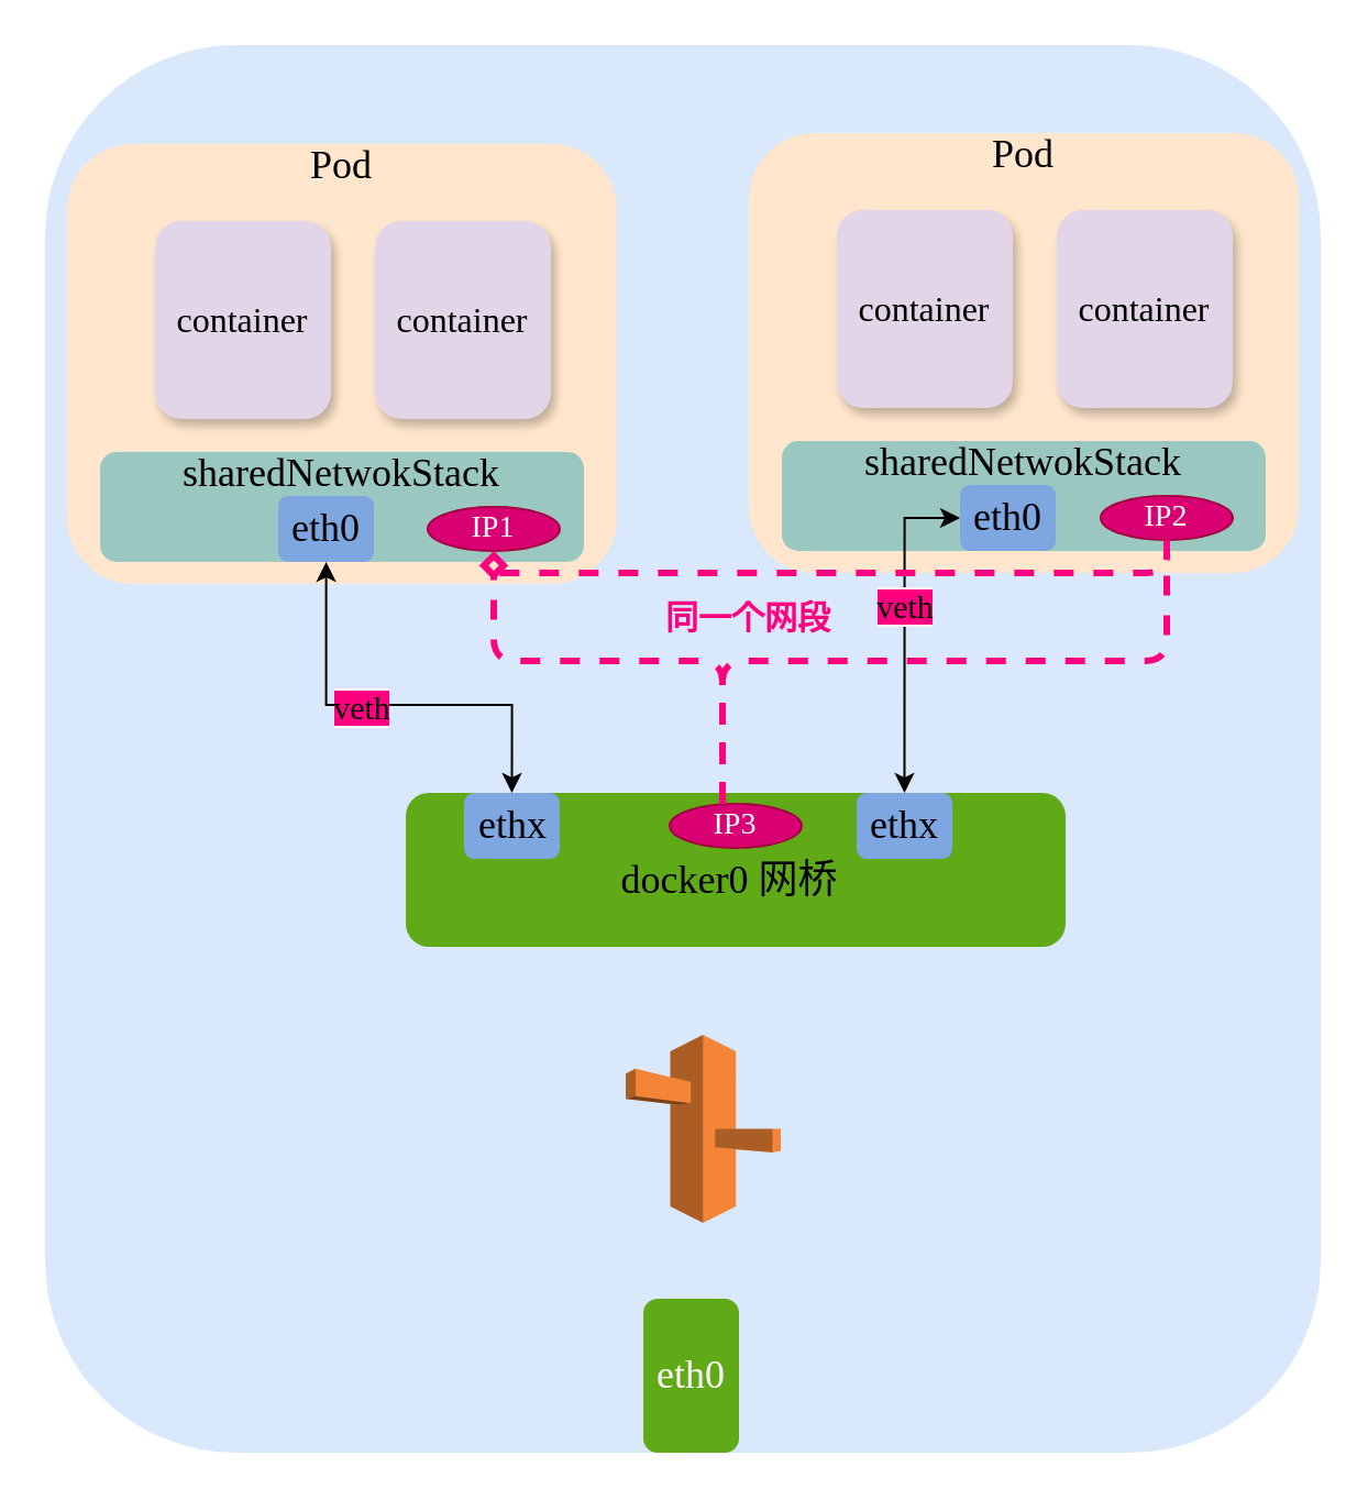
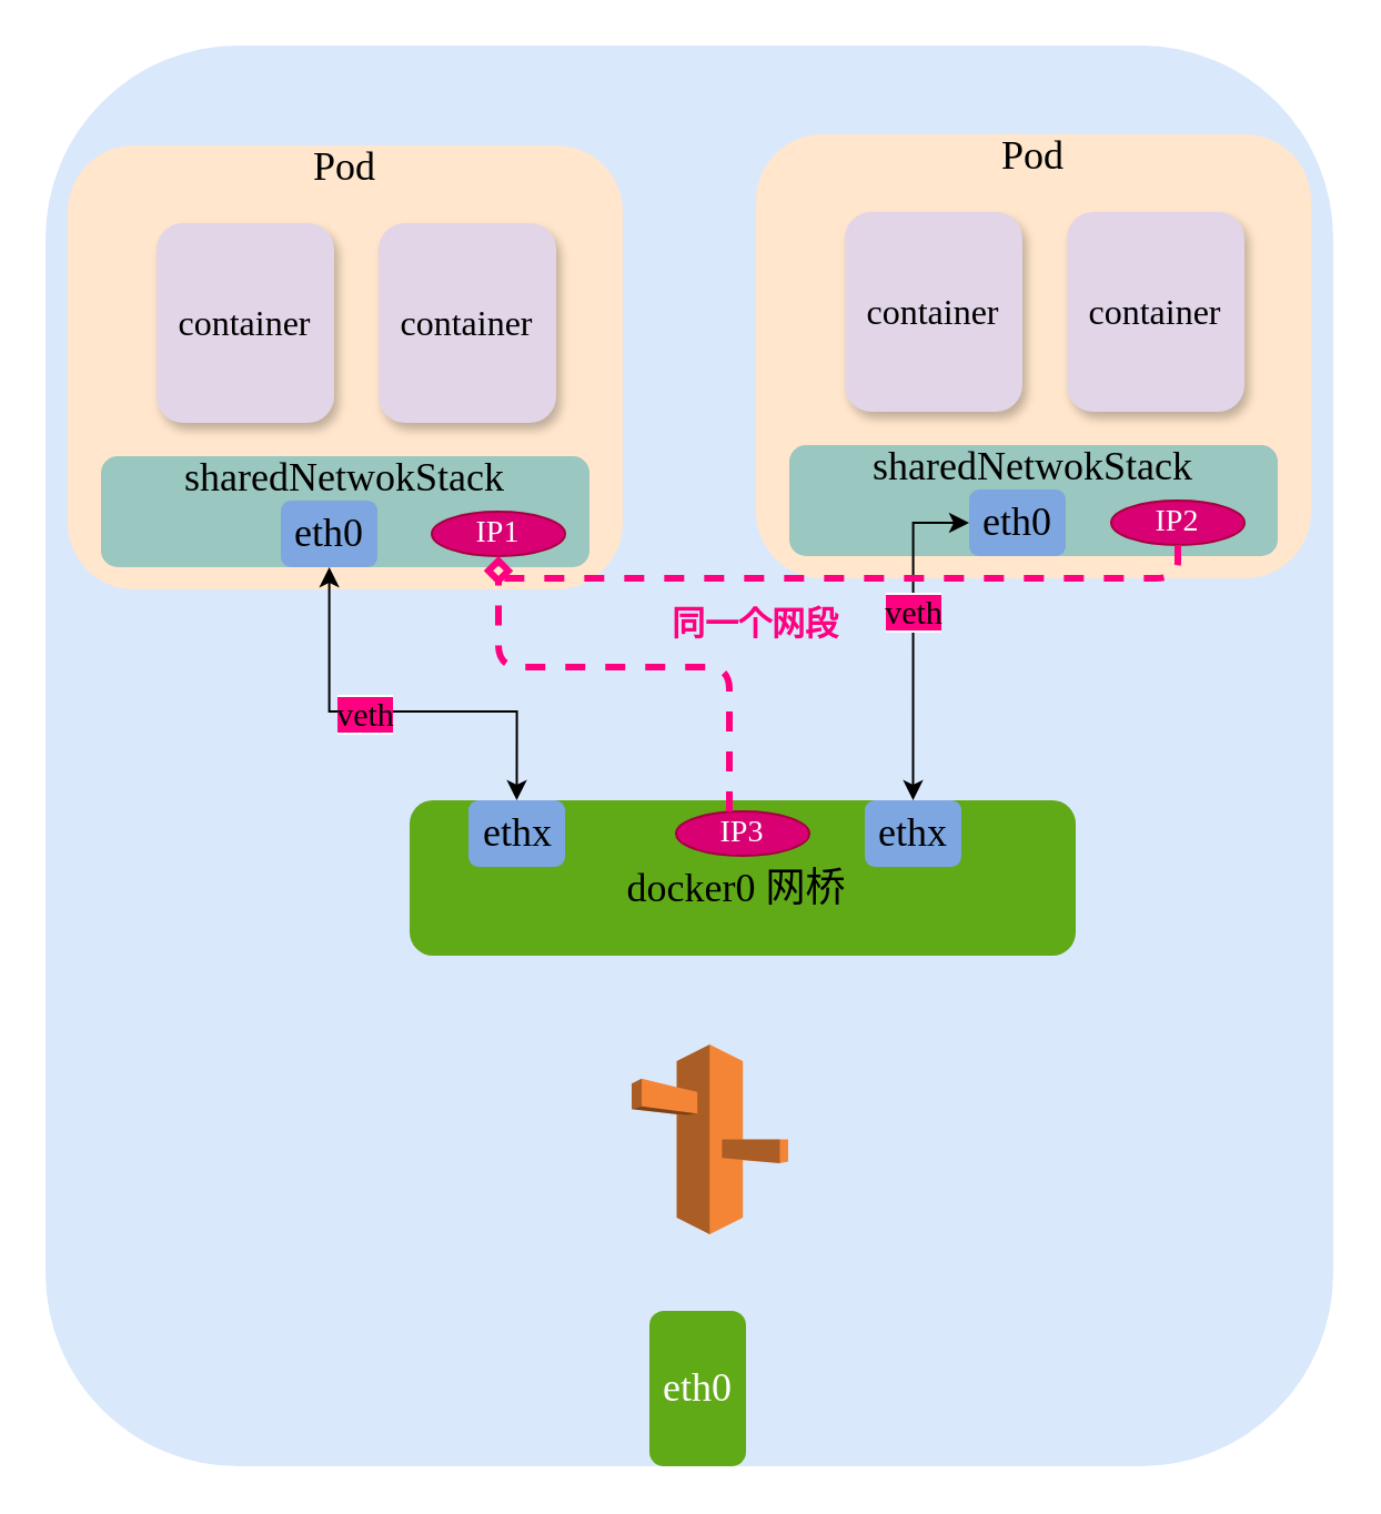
  <mxCell id="0" />
  <mxCell id="1" value="Untitled Layer" parent="0" />
  <mxCell id="2" value="" style="rounded=1;whiteSpace=wrap;html=1;fillColor=#dae8fc;strokeColor=none;" vertex="1" parent="1"><mxGeometry x="20" y="20" width="580" height="640" as="geometry" /></mxCell>
  <mxCell id="3" parent="0" />
  <mxCell id="4" value="" style="rounded=1;whiteSpace=wrap;html=1;fillColor=#60a917;fontColor=#ffffff;strokeColor=none;" vertex="1" parent="3"><mxGeometry x="184" y="360" width="300" height="70" as="geometry" /></mxCell>
  <mxCell id="5" value="" style="outlineConnect=0;dashed=0;verticalLabelPosition=bottom;verticalAlign=top;align=center;html=1;shape=mxgraph.aws3.route_53;fillColor=#F58536;gradientColor=none;rounded=1;" vertex="1" parent="3"><mxGeometry x="284" y="470" width="70.5" height="85.5" as="geometry" /></mxCell>
  <mxCell id="6" value="&lt;font face=&quot;Comic Sans MS&quot; style=&quot;font-size: 18px&quot;&gt;eth0&lt;/font&gt;" style="rounded=1;whiteSpace=wrap;html=1;fillColor=#60a917;fontColor=#ffffff;strokeColor=none;" vertex="1" parent="3"><mxGeometry x="292" y="590" width="43.5" height="70" as="geometry" /></mxCell>
  <mxCell id="7" value="&lt;font face=&quot;Comic Sans MS&quot;&gt;&lt;span style=&quot;font-size: 18px&quot;&gt;docker0 网桥&lt;/span&gt;&lt;/font&gt;" style="text;html=1;strokeColor=none;fillColor=none;align=center;verticalAlign=middle;whiteSpace=wrap;rounded=0;" vertex="1" parent="3"><mxGeometry x="272.5" y="390" width="116.5" height="20" as="geometry" /></mxCell>
  <mxCell id="8" value="" style="rounded=1;whiteSpace=wrap;html=1;fillColor=#ffe6cc;strokeColor=none;" vertex="1" parent="3"><mxGeometry x="30" y="65" width="250" height="200" as="geometry" /></mxCell>
  <mxCell id="9" value="&lt;font face=&quot;Comic Sans MS&quot; style=&quot;font-size: 18px&quot;&gt;Pod&lt;/font&gt;" style="text;html=1;strokeColor=none;fillColor=none;align=center;verticalAlign=middle;whiteSpace=wrap;rounded=0;" vertex="1" parent="3"><mxGeometry x="135" y="65" width="40" height="20" as="geometry" /></mxCell>
  <mxCell id="10" value="&lt;span style=&quot;font-family: &amp;#34;comic sans ms&amp;#34; ; font-size: 16px&quot;&gt;container&lt;br&gt;&lt;/span&gt;" style="rounded=1;whiteSpace=wrap;html=1;fillColor=#e1d5e7;shadow=1;glass=0;sketch=0;strokeColor=none;" vertex="1" parent="3"><mxGeometry x="70" y="100" width="80" height="90" as="geometry" /></mxCell>
  <mxCell id="11" value="&lt;span style=&quot;font-family: &amp;#34;comic sans ms&amp;#34; ; font-size: 16px&quot;&gt;container&lt;br&gt;&lt;/span&gt;" style="rounded=1;whiteSpace=wrap;html=1;fillColor=#e1d5e7;shadow=1;glass=0;sketch=0;strokeColor=none;" vertex="1" parent="3"><mxGeometry x="170" y="100" width="80" height="90" as="geometry" /></mxCell>
  <mxCell id="12" value="" style="rounded=1;whiteSpace=wrap;html=1;strokeColor=none;fillColor=#9AC7BF;" vertex="1" parent="3"><mxGeometry x="45" y="205" width="220" height="50" as="geometry" /></mxCell>
  <mxCell id="13" value="&lt;font face=&quot;Comic Sans MS&quot; style=&quot;font-size: 18px&quot;&gt;sharedNetwokStack&lt;/font&gt;" style="text;html=1;strokeColor=none;fillColor=none;align=center;verticalAlign=middle;whiteSpace=wrap;rounded=0;" vertex="1" parent="3"><mxGeometry x="80" y="205" width="150" height="20" as="geometry" /></mxCell>
  <mxCell id="14" value="" style="edgeStyle=orthogonalEdgeStyle;rounded=0;orthogonalLoop=1;jettySize=auto;html=1;startArrow=classic;startFill=1;entryX=0.5;entryY=0;entryDx=0;entryDy=0;" edge="1" parent="3" source="16" target="17"><mxGeometry relative="1" as="geometry"><mxPoint x="-210" y="320" as="targetPoint" /><Array as="points"><mxPoint x="148" y="320" /><mxPoint x="232" y="320" /></Array></mxGeometry></mxCell>
  <mxCell id="15" value="&lt;font face=&quot;Comic Sans MS&quot; style=&quot;font-size: 15px ; background-color: rgb(255 , 0 , 128)&quot;&gt;veth&lt;/font&gt;" style="edgeLabel;html=1;align=center;verticalAlign=middle;resizable=0;points=[];" vertex="1" connectable="0" parent="14"><mxGeometry x="-0.141" relative="1" as="geometry"><mxPoint as="offset" /></mxGeometry></mxCell>
  <mxCell id="16" value="&lt;font face=&quot;Comic Sans MS&quot; style=&quot;font-size: 18px&quot;&gt;eth0&lt;/font&gt;" style="rounded=1;whiteSpace=wrap;html=1;strokeColor=none;fillColor=#7EA6E0;" vertex="1" parent="3"><mxGeometry x="126" y="225" width="43.5" height="30" as="geometry" /></mxCell>
  <mxCell id="17" value="&lt;font face=&quot;Comic Sans MS&quot; style=&quot;font-size: 18px&quot;&gt;ethx&lt;/font&gt;" style="rounded=1;whiteSpace=wrap;html=1;strokeColor=none;fillColor=#7EA6E0;" vertex="1" parent="3"><mxGeometry x="210.5" y="360" width="43.5" height="30" as="geometry" /></mxCell>
  <mxCell id="18" value="" style="rounded=1;whiteSpace=wrap;html=1;fillColor=#ffe6cc;strokeColor=none;" vertex="1" parent="3"><mxGeometry x="340" y="60" width="250" height="200" as="geometry" /></mxCell>
  <mxCell id="19" value="&lt;font face=&quot;Comic Sans MS&quot; style=&quot;font-size: 18px&quot;&gt;Pod&lt;/font&gt;" style="text;html=1;strokeColor=none;fillColor=none;align=center;verticalAlign=middle;whiteSpace=wrap;rounded=0;" vertex="1" parent="3"><mxGeometry x="445" y="60" width="40" height="20" as="geometry" /></mxCell>
  <mxCell id="20" value="&lt;span style=&quot;font-family: &amp;#34;comic sans ms&amp;#34; ; font-size: 16px&quot;&gt;container&lt;br&gt;&lt;/span&gt;" style="rounded=1;whiteSpace=wrap;html=1;fillColor=#e1d5e7;shadow=1;glass=0;sketch=0;strokeColor=none;" vertex="1" parent="3"><mxGeometry x="380" y="95" width="80" height="90" as="geometry" /></mxCell>
  <mxCell id="21" value="&lt;span style=&quot;font-family: &amp;#34;comic sans ms&amp;#34; ; font-size: 16px&quot;&gt;container&lt;br&gt;&lt;/span&gt;" style="rounded=1;whiteSpace=wrap;html=1;fillColor=#e1d5e7;shadow=1;glass=0;sketch=0;strokeColor=none;" vertex="1" parent="3"><mxGeometry x="480" y="95" width="80" height="90" as="geometry" /></mxCell>
  <mxCell id="22" value="" style="rounded=1;whiteSpace=wrap;html=1;strokeColor=none;fillColor=#9AC7BF;" vertex="1" parent="3"><mxGeometry x="355" y="200" width="220" height="50" as="geometry" /></mxCell>
  <mxCell id="23" value="&lt;font face=&quot;Comic Sans MS&quot; style=&quot;font-size: 18px&quot;&gt;sharedNetwokStack&lt;/font&gt;" style="text;html=1;strokeColor=none;fillColor=none;align=center;verticalAlign=middle;whiteSpace=wrap;rounded=0;" vertex="1" parent="3"><mxGeometry x="390" y="200" width="150" height="20" as="geometry" /></mxCell>
  <mxCell id="24" value="" style="edgeStyle=orthogonalEdgeStyle;rounded=0;orthogonalLoop=1;jettySize=auto;html=1;startArrow=classic;startFill=1;entryX=0.5;entryY=0;entryDx=0;entryDy=0;" edge="1" parent="3" source="26" target="27"><mxGeometry relative="1" as="geometry"><mxPoint x="458.3" y="300" as="targetPoint" /><Array as="points" /></mxGeometry></mxCell>
  <mxCell id="25" value="&lt;font face=&quot;Comic Sans MS&quot; style=&quot;font-size: 15px ; background-color: rgb(255 , 0 , 128)&quot;&gt;veth&lt;/font&gt;" style="edgeLabel;html=1;align=center;verticalAlign=middle;resizable=0;points=[];" vertex="1" connectable="0" parent="24"><mxGeometry x="-0.141" relative="1" as="geometry"><mxPoint as="offset" /></mxGeometry></mxCell>
  <mxCell id="26" value="&lt;font face=&quot;Comic Sans MS&quot; style=&quot;font-size: 18px&quot;&gt;eth0&lt;/font&gt;" style="rounded=1;whiteSpace=wrap;html=1;strokeColor=none;fillColor=#7EA6E0;" vertex="1" parent="3"><mxGeometry x="436" y="220" width="43.5" height="30" as="geometry" /></mxCell>
  <mxCell id="27" value="&lt;font face=&quot;Comic Sans MS&quot; style=&quot;font-size: 18px&quot;&gt;ethx&lt;/font&gt;" style="rounded=1;whiteSpace=wrap;html=1;strokeColor=none;fillColor=#7EA6E0;" vertex="1" parent="3"><mxGeometry x="389" y="360" width="43.5" height="30" as="geometry" /></mxCell>
  <mxCell id="28" value="&lt;font face=&quot;Comic Sans MS&quot; style=&quot;font-size: 14px&quot;&gt;IP1&lt;/font&gt;" style="ellipse;whiteSpace=wrap;html=1;rounded=1;strokeColor=#A50040;fillColor=#d80073;fontColor=#ffffff;" vertex="1" parent="3"><mxGeometry x="194" y="230" width="60" height="20" as="geometry" /></mxCell>
  <mxCell id="29" value="&lt;font face=&quot;Comic Sans MS&quot; style=&quot;font-size: 14px&quot;&gt;IP3&lt;/font&gt;" style="ellipse;whiteSpace=wrap;html=1;rounded=1;strokeColor=#A50040;fillColor=#d80073;fontColor=#ffffff;" vertex="1" parent="3"><mxGeometry x="304" y="365" width="60" height="20" as="geometry" /></mxCell>
  <mxCell id="30" value="&lt;font face=&quot;Comic Sans MS&quot; style=&quot;font-size: 14px&quot;&gt;IP2&lt;/font&gt;" style="ellipse;whiteSpace=wrap;html=1;rounded=1;strokeColor=#A50040;fillColor=#d80073;fontColor=#ffffff;" vertex="1" parent="3"><mxGeometry x="500" y="225" width="60" height="20" as="geometry" /></mxCell>
  <mxCell id="31" value="" style="edgeStyle=segmentEdgeStyle;endArrow=diamond;html=1;entryX=0.5;entryY=1;entryDx=0;entryDy=0;exitX=0.4;exitY=0;exitDx=0;exitDy=0;exitPerimeter=0;strokeWidth=3;strokeColor=#FF0080;dashed=1;endFill=0;" edge="1" parent="3" source="29" target="28"><mxGeometry width="50" height="50" relative="1" as="geometry"><mxPoint x="-210" y="400" as="sourcePoint" /><mxPoint x="-160" y="350" as="targetPoint" /><Array as="points"><mxPoint x="328" y="300" /><mxPoint x="224" y="300" /></Array></mxGeometry></mxCell>
- <mxCell id="32" value="" style="edgeStyle=segmentEdgeStyle;endArrow=none;html=1;exitX=0.4;exitY=-0.05;exitDx=0;exitDy=0;exitPerimeter=0;entryX=0.5;entryY=1;entryDx=0;entryDy=0;strokeWidth=3;strokeColor=#FF0080;dashed=1;endFill=0;" edge="1" parent="3" source="29" target="30"><mxGeometry width="50" height="50" relative="1" as="geometry"><mxPoint x="338" y="375" as="sourcePoint" /><mxPoint x="234" y="260" as="targetPoint" /><Array as="points"><mxPoint x="328" y="300" /><mxPoint x="530" y="300" /></Array></mxGeometry></mxCell>
  <mxCell id="33" value="" style="edgeStyle=segmentEdgeStyle;endArrow=none;html=1;strokeWidth=3;strokeColor=#FF0080;dashed=1;endFill=0;exitX=0.5;exitY=1;exitDx=0;exitDy=0;" edge="1" parent="3" source="30"><mxGeometry width="50" height="50" relative="1" as="geometry"><mxPoint x="500" y="235" as="sourcePoint" /><mxPoint x="224" y="260" as="targetPoint" /><Array as="points"><mxPoint x="530" y="260" /></Array></mxGeometry></mxCell>
  <mxCell id="34" value="&lt;font color=&quot;#ff0080&quot; size=&quot;1&quot; face=&quot;ZCOOL KuaiLe&quot; data-font-src=&quot;https://fonts.googleapis.com/css?family=ZCOOL+KuaiLe&quot;&gt;&lt;b style=&quot;font-size: 15px&quot;&gt;同一个网段&lt;/b&gt;&lt;/font&gt;" style="text;html=1;strokeColor=none;fillColor=none;align=center;verticalAlign=middle;whiteSpace=wrap;rounded=0;" vertex="1" parent="3"><mxGeometry x="300" y="270" width="80" height="20" as="geometry" /></mxCell>
